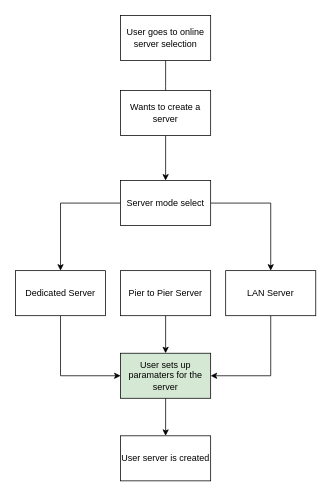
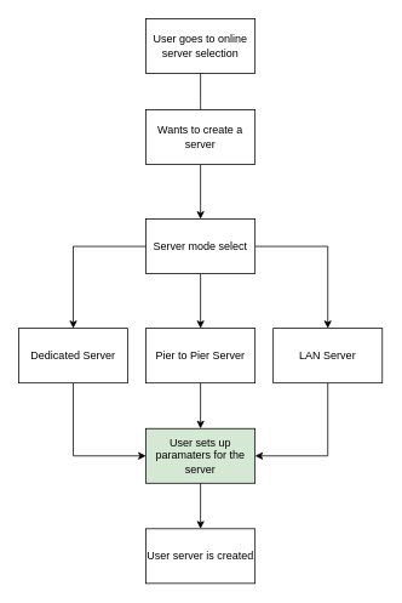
  <mxCell id="0" />
  <mxCell id="1" parent="0" />
  <mxCell id="2" style="edgeStyle=orthogonalEdgeStyle;rounded=0;orthogonalLoop=1;jettySize=auto;html=1;" parent="1" source="3" edge="1"><mxGeometry relative="1" as="geometry"><mxPoint x="220" y="150" as="targetPoint" /></mxGeometry></mxCell>
  <mxCell id="3" value="User goes to online server selection" style="rounded=0;whiteSpace=wrap;html=1;" parent="1" vertex="1"><mxGeometry x="160" y="20" width="120" height="60" as="geometry" /></mxCell>
  <mxCell id="4" style="edgeStyle=orthogonalEdgeStyle;rounded=0;orthogonalLoop=1;jettySize=auto;html=1;entryX=0.5;entryY=0;entryDx=0;entryDy=0;" parent="1" source="5" target="9" edge="1"><mxGeometry relative="1" as="geometry" /></mxCell>
  <mxCell id="5" value="Wants to create a server" style="rounded=0;whiteSpace=wrap;html=1;" parent="1" vertex="1"><mxGeometry x="160" y="120" width="120" height="60" as="geometry" /></mxCell>
  <mxCell id="6" style="edgeStyle=orthogonalEdgeStyle;rounded=0;orthogonalLoop=1;jettySize=auto;html=1;entryX=0.5;entryY=0;entryDx=0;entryDy=0;" parent="1" source="9" target="13" edge="1"><mxGeometry relative="1" as="geometry" /></mxCell>
+ <mxCell id="7" style="edgeStyle=orthogonalEdgeStyle;rounded=0;orthogonalLoop=1;jettySize=auto;html=1;entryX=0.5;entryY=0;entryDx=0;entryDy=0;" parent="1" source="9" target="15" edge="1"><mxGeometry relative="1" as="geometry" /></mxCell>
  <mxCell id="8" style="edgeStyle=orthogonalEdgeStyle;rounded=0;orthogonalLoop=1;jettySize=auto;html=1;entryX=0.5;entryY=0;entryDx=0;entryDy=0;" parent="1" source="9" target="11" edge="1"><mxGeometry relative="1" as="geometry" /></mxCell>
  <mxCell id="9" value="Server mode select" style="rounded=0;whiteSpace=wrap;html=1;" parent="1" vertex="1"><mxGeometry x="160" y="240" width="120" height="60" as="geometry" /></mxCell>
  <mxCell id="10" style="edgeStyle=orthogonalEdgeStyle;rounded=0;orthogonalLoop=1;jettySize=auto;html=1;entryX=1;entryY=0.5;entryDx=0;entryDy=0;" parent="1" source="11" target="17" edge="1"><mxGeometry relative="1" as="geometry"><Array as="points"><mxPoint x="360" y="500" /></Array></mxGeometry></mxCell>
  <mxCell id="11" value="LAN Server" style="rounded=0;whiteSpace=wrap;html=1;" parent="1" vertex="1"><mxGeometry x="300" y="360" width="120" height="60" as="geometry" /></mxCell>
  <mxCell id="12" style="edgeStyle=orthogonalEdgeStyle;rounded=0;orthogonalLoop=1;jettySize=auto;html=1;entryX=0;entryY=0.5;entryDx=0;entryDy=0;" parent="1" source="13" target="17" edge="1"><mxGeometry relative="1" as="geometry"><Array as="points"><mxPoint x="80" y="500" /></Array></mxGeometry></mxCell>
  <mxCell id="13" value="Dedicated Server" style="rounded=0;whiteSpace=wrap;html=1;" parent="1" vertex="1"><mxGeometry x="20" y="360" width="120" height="60" as="geometry" /></mxCell>
  <mxCell id="14" style="edgeStyle=orthogonalEdgeStyle;rounded=0;orthogonalLoop=1;jettySize=auto;html=1;entryX=0.5;entryY=0;entryDx=0;entryDy=0;" parent="1" source="15" target="17" edge="1"><mxGeometry relative="1" as="geometry" /></mxCell>
  <mxCell id="15" value="Pier to Pier Server" style="rounded=0;whiteSpace=wrap;html=1;" parent="1" vertex="1"><mxGeometry x="160" y="360" width="120" height="60" as="geometry" /></mxCell>
  <mxCell id="16" style="edgeStyle=orthogonalEdgeStyle;rounded=0;orthogonalLoop=1;jettySize=auto;html=1;entryX=0.5;entryY=0;entryDx=0;entryDy=0;" parent="1" source="17" target="18" edge="1"><mxGeometry relative="1" as="geometry" /></mxCell>
  <mxCell id="17" value="User sets up paramaters for the server" style="rounded=0;whiteSpace=wrap;html=1;fillColor=#d5e8d4;" parent="1" vertex="1"><mxGeometry x="160" y="470" width="120" height="60" as="geometry" /></mxCell>
  <mxCell id="18" value="User server is created" style="rounded=0;whiteSpace=wrap;html=1;" parent="1" vertex="1"><mxGeometry x="160" y="580" width="120" height="60" as="geometry" /></mxCell>
